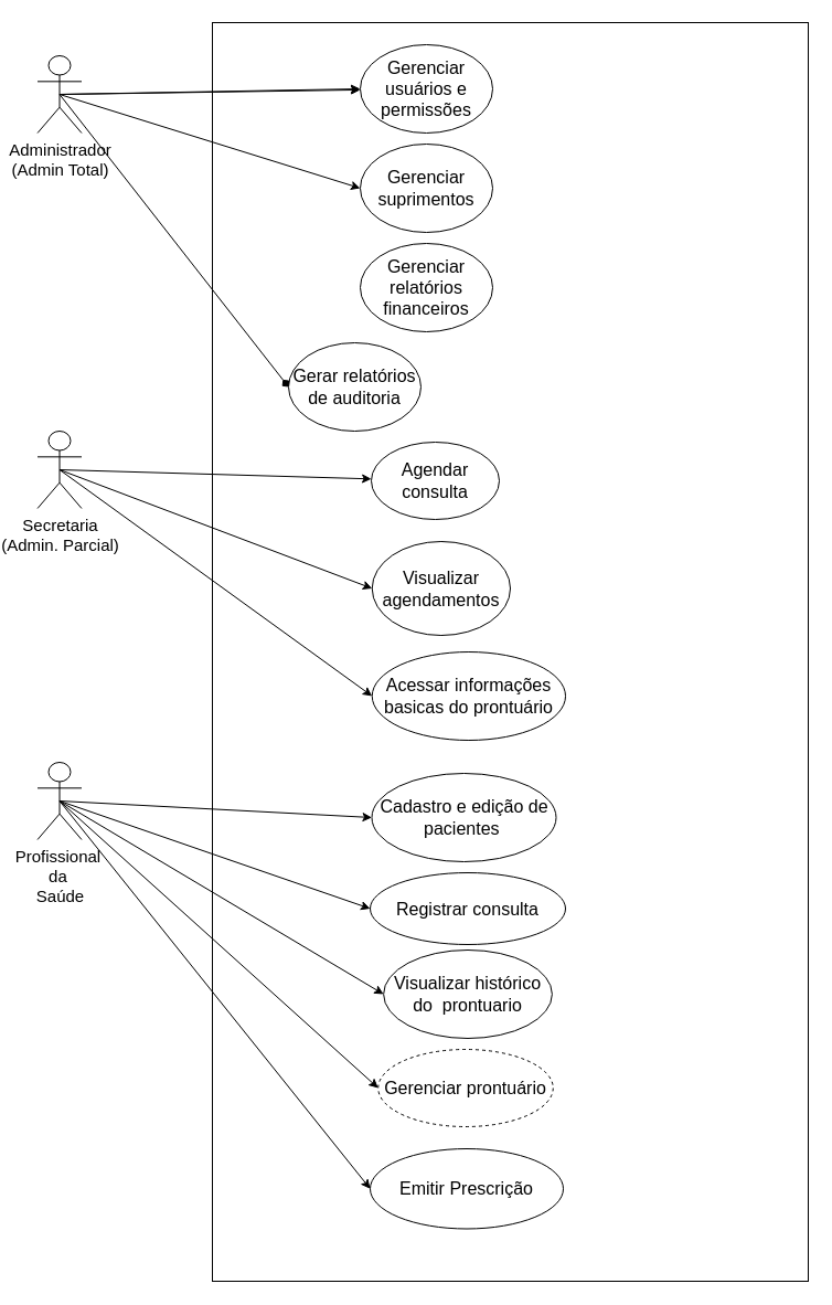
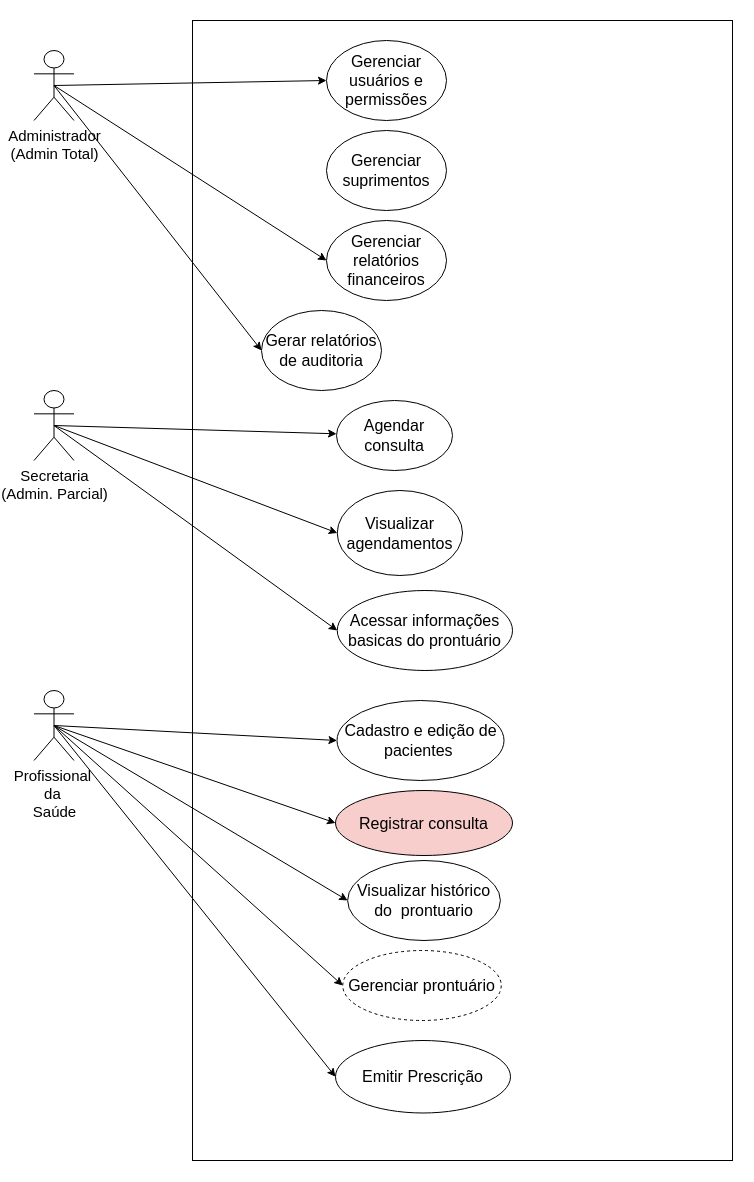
  <mxCell id="0" />
  <mxCell id="1" parent="0" />
  <mxCell id="2" value="Administrador&lt;br&gt;(Admin Total)&lt;br&gt;&lt;div&gt;&lt;br&gt;&lt;/div&gt;" style="shape=umlActor;verticalLabelPosition=bottom;verticalAlign=top;html=1;fontSize=15;" vertex="1" parent="1"><mxGeometry x="20.5" y="50" width="40" height="70" as="geometry" /></mxCell>
  <mxCell id="3" value="" style="rounded=0;whiteSpace=wrap;html=1;" vertex="1" parent="1"><mxGeometry x="179" y="20" width="540" height="1140" as="geometry" /></mxCell>
  <mxCell id="4" value="&lt;font style=&quot;font-size: 16px;&quot;&gt;Cadastro e edição de pacientes&amp;nbsp;&lt;/font&gt;" style="ellipse;whiteSpace=wrap;html=1;" vertex="1" parent="1"><mxGeometry x="323.5" y="700" width="167" height="80" as="geometry" /></mxCell>
  <mxCell id="5" value="&lt;font style=&quot;font-size: 16px;&quot;&gt;Agendar consulta&lt;/font&gt;" style="ellipse;whiteSpace=wrap;html=1;" vertex="1" parent="1"><mxGeometry x="323" y="400" width="116" height="70" as="geometry" /></mxCell>
  <mxCell id="6" value="&lt;span style=&quot;font-size: 16px;&quot;&gt;Emitir Prescrição&lt;/span&gt;" style="ellipse;whiteSpace=wrap;html=1;" vertex="1" parent="1"><mxGeometry x="322" y="1040" width="175" height="72.5" as="geometry" /></mxCell>
  <mxCell id="7" value="&lt;font style=&quot;font-size: 16px;&quot;&gt;Acessar informações basicas do prontuário&lt;/font&gt;" style="ellipse;whiteSpace=wrap;html=1;" vertex="1" parent="1"><mxGeometry x="323.75" y="590" width="175.25" height="80" as="geometry" /></mxCell>
  <mxCell id="8" value="" style="endArrow=classic;html=1;rounded=0;exitX=0.5;exitY=0.5;exitDx=0;exitDy=0;exitPerimeter=0;" edge="1" parent="1" source="30" target="5"><mxGeometry width="50" height="50" relative="1" as="geometry"><mxPoint x="39.75" y="415" as="sourcePoint" /><mxPoint x="-11" y="370" as="targetPoint" /></mxGeometry></mxCell>
  <mxCell id="9" value="" style="endArrow=classic;html=1;rounded=0;entryX=0;entryY=0.5;entryDx=0;entryDy=0;exitX=0.5;exitY=0.5;exitDx=0;exitDy=0;exitPerimeter=0;" edge="1" parent="1" source="30" target="23"><mxGeometry width="50" height="50" relative="1" as="geometry"><mxPoint x="39.75" y="415" as="sourcePoint" /><mxPoint x="338.06" y="503.82" as="targetPoint" /></mxGeometry></mxCell>
- <mxCell id="10" value="&lt;span style=&quot;font-size: 16px;&quot;&gt;Registrar consulta&lt;/span&gt;" style="ellipse;whiteSpace=wrap;html=1;" vertex="1" parent="1"><mxGeometry x="322" y="790" width="177" height="65" as="geometry" /></mxCell>
+ <mxCell id="10" value="&lt;span style=&quot;font-size: 16px;&quot;&gt;Registrar consulta&lt;/span&gt;" style="ellipse;whiteSpace=wrap;html=1;fillColor=#f8cecc;" vertex="1" parent="1"><mxGeometry x="322" y="790" width="177" height="65" as="geometry" /></mxCell>
  <mxCell id="11" value="&lt;span style=&quot;font-size: 16px;&quot;&gt;Gerenciar prontuário&lt;/span&gt;" style="ellipse;whiteSpace=wrap;html=1;dashed=1;" vertex="1" parent="1"><mxGeometry x="329.25" y="950" width="158.5" height="70" as="geometry" /></mxCell>
  <mxCell id="12" value="" style="endArrow=classic;html=1;rounded=0;entryX=0;entryY=0.5;entryDx=0;entryDy=0;exitX=0.5;exitY=0.5;exitDx=0;exitDy=0;exitPerimeter=0;" edge="1" parent="1" source="24" target="10"><mxGeometry width="50" height="50" relative="1" as="geometry"><mxPoint x="39.5" y="725" as="sourcePoint" /><mxPoint x="89.5" y="675" as="targetPoint" /></mxGeometry></mxCell>
  <mxCell id="13" value="" style="endArrow=classic;html=1;rounded=0;entryX=0;entryY=0.5;entryDx=0;entryDy=0;exitX=0.5;exitY=0.5;exitDx=0;exitDy=0;exitPerimeter=0;" edge="1" parent="1" source="24" target="11"><mxGeometry width="50" height="50" relative="1" as="geometry"><mxPoint x="39.5" y="725" as="sourcePoint" /><mxPoint x="89.5" y="675" as="targetPoint" /></mxGeometry></mxCell>
  <mxCell id="14" value="" style="endArrow=classic;html=1;rounded=0;entryX=0;entryY=0.5;entryDx=0;entryDy=0;exitX=0.5;exitY=0.5;exitDx=0;exitDy=0;exitPerimeter=0;" edge="1" parent="1" source="24" target="6"><mxGeometry width="50" height="50" relative="1" as="geometry"><mxPoint x="39.5" y="725" as="sourcePoint" /><mxPoint x="89.5" y="675" as="targetPoint" /></mxGeometry></mxCell>
  <mxCell id="15" value="" style="endArrow=classic;html=1;rounded=0;entryX=0;entryY=0.5;entryDx=0;entryDy=0;exitX=0.5;exitY=0.5;exitDx=0;exitDy=0;exitPerimeter=0;" edge="1" parent="1" source="24" target="4"><mxGeometry width="50" height="50" relative="1" as="geometry"><mxPoint x="39.5" y="725" as="sourcePoint" /><mxPoint x="89.5" y="675" as="targetPoint" /></mxGeometry></mxCell>
  <mxCell id="16" value="" style="endArrow=classic;html=1;rounded=0;entryX=0;entryY=0.5;entryDx=0;entryDy=0;exitX=0.5;exitY=0.5;exitDx=0;exitDy=0;exitPerimeter=0;" edge="1" parent="1" source="30" target="7"><mxGeometry width="50" height="50" relative="1" as="geometry"><mxPoint x="39.75" y="415" as="sourcePoint" /><mxPoint x="322.5" y="541" as="targetPoint" /></mxGeometry></mxCell>
  <mxCell id="17" value="&lt;font style=&quot;font-size: 16px;&quot;&gt;Gerenciar usuários e permissões&lt;/font&gt;" style="ellipse;whiteSpace=wrap;html=1;" vertex="1" parent="1"><mxGeometry x="313" y="40" width="120" height="80" as="geometry" /></mxCell>
  <mxCell id="18" value="&lt;font style=&quot;font-size: 16px;&quot;&gt;Gerenciar suprimentos&lt;/font&gt;" style="ellipse;whiteSpace=wrap;html=1;" vertex="1" parent="1"><mxGeometry x="313" y="130" width="120" height="80" as="geometry" /></mxCell>
  <mxCell id="19" value="&lt;font style=&quot;font-size: 16px;&quot;&gt;Gerenciar relatórios financeiros&lt;/font&gt;" style="ellipse;whiteSpace=wrap;html=1;" vertex="1" parent="1"><mxGeometry x="313" y="220" width="120" height="80" as="geometry" /></mxCell>
  <mxCell id="20" value="" style="endArrow=classic;html=1;rounded=0;exitX=0.5;exitY=0.5;exitDx=0;exitDy=0;exitPerimeter=0;" edge="1" parent="1" source="2"><mxGeometry width="50" height="50" relative="1" as="geometry"><mxPoint x="263" y="130" as="sourcePoint" /><mxPoint x="313" y="80" as="targetPoint" /></mxGeometry></mxCell>
- <mxCell id="21" value="" style="endArrow=classic;html=1;rounded=0;exitX=0.5;exitY=0.5;exitDx=0;exitDy=0;exitPerimeter=0;entryX=0;entryY=0.5;entryDx=0;entryDy=0;" edge="1" parent="1" source="2" target="18"><mxGeometry width="50" height="50" relative="1" as="geometry"><mxPoint x="74" y="60" as="sourcePoint" /><mxPoint x="313" y="80" as="targetPoint" /></mxGeometry></mxCell>
- <mxCell id="22" value="" style="endArrow=classic;html=1;rounded=0;exitX=0.5;exitY=0.5;exitDx=0;exitDy=0;exitPerimeter=0;" edge="1" parent="1" source="2" target="17"><mxGeometry width="50" height="50" relative="1" as="geometry"><mxPoint x="74" y="60" as="sourcePoint" /><mxPoint x="313" y="170" as="targetPoint" /></mxGeometry></mxCell>
+ <mxCell id="22" value="" style="endArrow=classic;html=1;rounded=0;exitX=0.5;exitY=0.5;exitDx=0;exitDy=0;exitPerimeter=0;entryX=0;entryY=0.5;entryDx=0;entryDy=0;" edge="1" parent="1" source="2" target="19"><mxGeometry width="50" height="50" relative="1" as="geometry"><mxPoint x="74" y="60" as="sourcePoint" /><mxPoint x="313" y="170" as="targetPoint" /></mxGeometry></mxCell>
  <mxCell id="23" value="&lt;font style=&quot;font-size: 16px;&quot;&gt;Visualizar agendamentos&lt;/font&gt;" style="ellipse;whiteSpace=wrap;html=1;" vertex="1" parent="1"><mxGeometry x="323.75" y="490" width="125.25" height="85" as="geometry" /></mxCell>
  <mxCell id="24" value="&lt;div&gt;Profissional&amp;nbsp;&lt;/div&gt;&lt;div&gt;da&amp;nbsp;&lt;/div&gt;&lt;div&gt;Saúde&lt;/div&gt;&lt;div&gt;&lt;br&gt;&lt;/div&gt;" style="shape=umlActor;verticalLabelPosition=bottom;verticalAlign=top;html=1;fontSize=15;align=center;" vertex="1" parent="1"><mxGeometry x="20.5" y="690" width="40" height="70" as="geometry" /></mxCell>
  <mxCell id="25" style="edgeStyle=orthogonalEdgeStyle;rounded=0;orthogonalLoop=1;jettySize=auto;html=1;exitX=0.5;exitY=1;exitDx=0;exitDy=0;" edge="1" parent="1" source="3" target="3"><mxGeometry relative="1" as="geometry" /></mxCell>
  <mxCell id="26" value="&lt;font style=&quot;font-size: 16px;&quot;&gt;Gerar relatórios de auditoria&lt;/font&gt;" style="ellipse;whiteSpace=wrap;html=1;" vertex="1" parent="1"><mxGeometry x="248" y="310" width="120" height="80" as="geometry" /></mxCell>
- <mxCell id="27" value="" style="endArrow=diamond;html=1;rounded=0;exitX=0.5;exitY=0.5;exitDx=0;exitDy=0;exitPerimeter=0;entryX=0;entryY=0.5;entryDx=0;entryDy=0;" edge="1" parent="1" source="2" target="26"><mxGeometry width="50" height="50" relative="1" as="geometry"><mxPoint x="99" y="195" as="sourcePoint" /><mxPoint x="149" y="145" as="targetPoint" /></mxGeometry></mxCell>
+ <mxCell id="27" value="" style="endArrow=classic;html=1;rounded=0;exitX=0.5;exitY=0.5;exitDx=0;exitDy=0;exitPerimeter=0;entryX=0;entryY=0.5;entryDx=0;entryDy=0;" edge="1" parent="1" source="2" target="26"><mxGeometry width="50" height="50" relative="1" as="geometry"><mxPoint x="99" y="195" as="sourcePoint" /><mxPoint x="149" y="145" as="targetPoint" /></mxGeometry></mxCell>
  <mxCell id="28" value="&lt;span style=&quot;font-size: 16px;&quot;&gt;Visualizar histórico do&amp;nbsp; prontuario&lt;/span&gt;" style="ellipse;whiteSpace=wrap;html=1;" vertex="1" parent="1"><mxGeometry x="334.12" y="860" width="152.75" height="80" as="geometry" /></mxCell>
  <mxCell id="29" value="" style="endArrow=classic;html=1;rounded=0;entryX=0;entryY=0.5;entryDx=0;entryDy=0;exitX=0.5;exitY=0.5;exitDx=0;exitDy=0;exitPerimeter=0;" edge="1" parent="1" source="24" target="28"><mxGeometry width="50" height="50" relative="1" as="geometry"><mxPoint x="254.5" y="930" as="sourcePoint" /><mxPoint x="304.5" y="880" as="targetPoint" /></mxGeometry></mxCell>
  <mxCell id="30" value="&lt;div&gt;Secretaria&lt;/div&gt;&lt;div&gt;(Admin. Parcial)&lt;/div&gt;" style="shape=umlActor;verticalLabelPosition=bottom;verticalAlign=top;html=1;fontSize=15;" vertex="1" parent="1"><mxGeometry x="20.5" y="390" width="40" height="70" as="geometry" /></mxCell>
